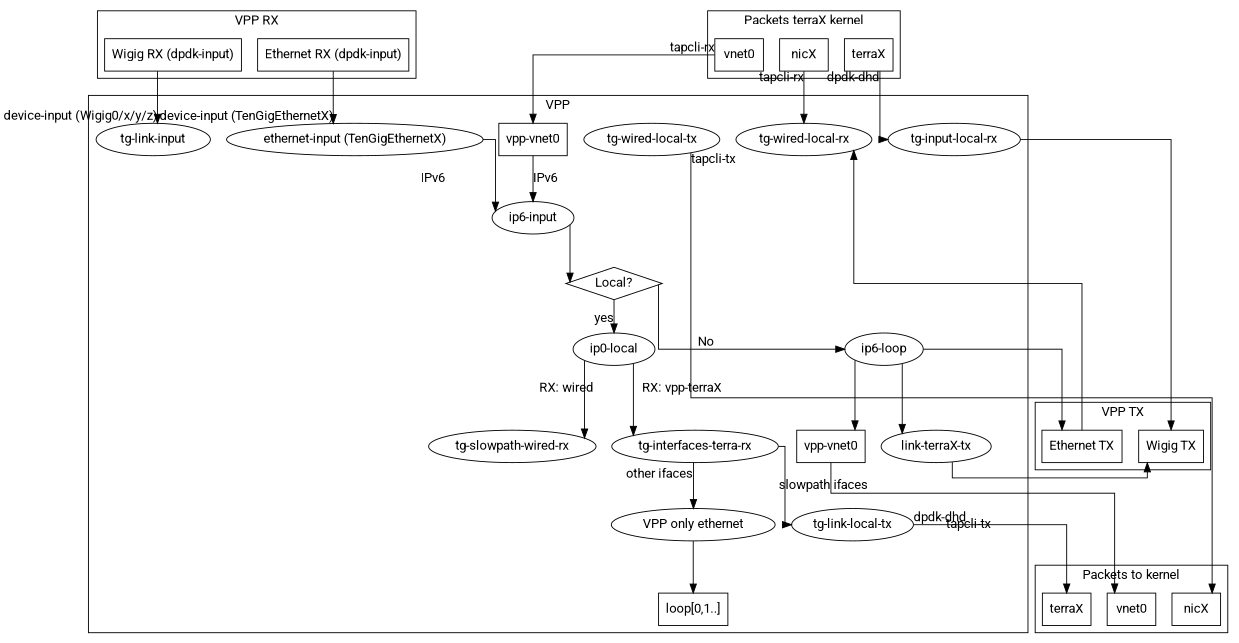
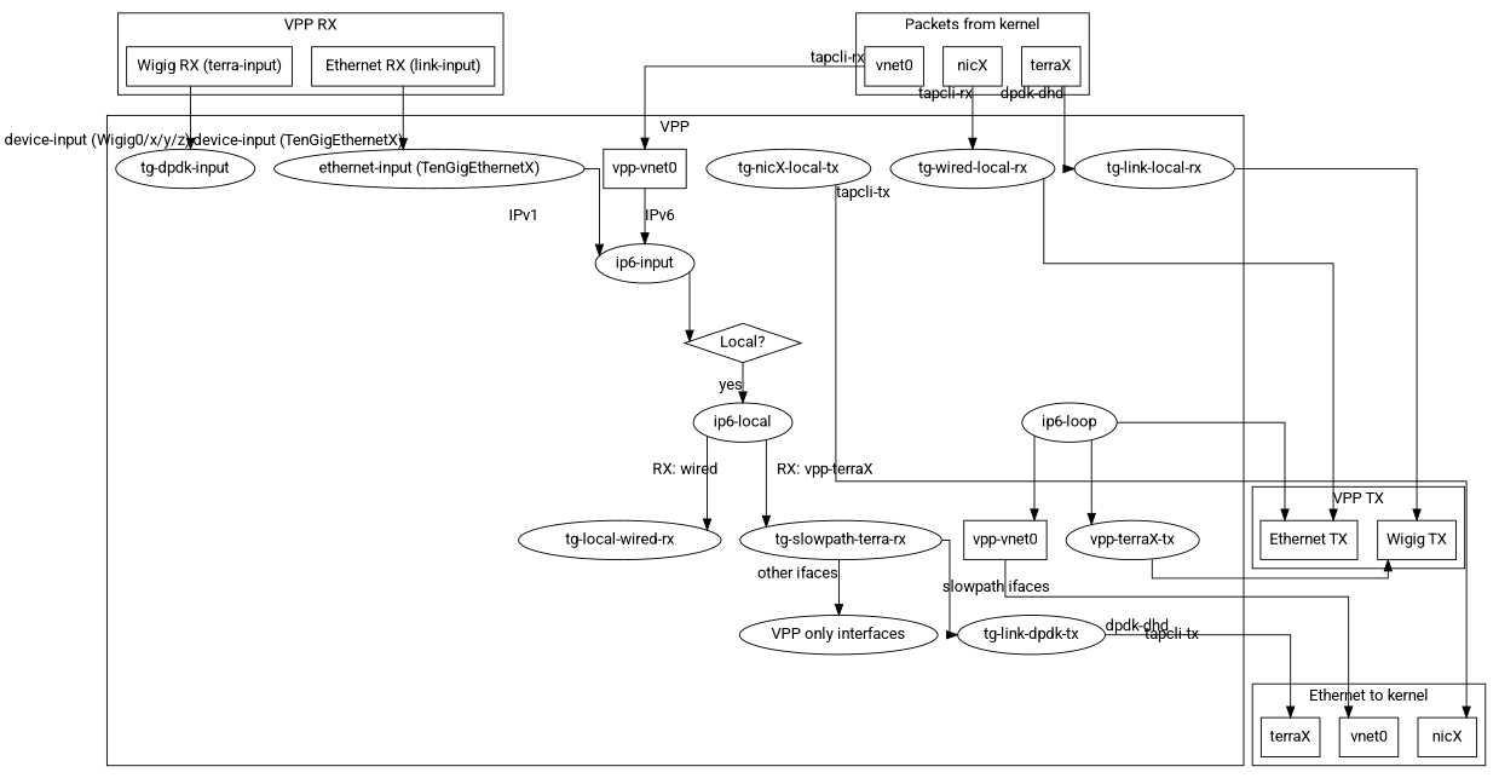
  digraph {
    decorate=true
    fontname=Roboto
    labelfloat=true
    splines=ortho
    node [fontname=Roboto]
    edge [fontname=Roboto]
-   n1 [label="Wigig RX (dpdk-input)" shape=box]
-   n2 [label="Ethernet RX (dpdk-input)" shape=box]
+   n1 [label="Wigig RX (terra-input)" shape=box]
+   n2 [label="Ethernet RX (link-input)" shape=box]
    n3 [label=nicX shape=box]
    n4 [label=terraX shape=box]
    n5 [label=vnet0 shape=box]
    n6 [label="Wigig TX" shape=box]
    n7 [label="Ethernet TX" shape=box]
    n8 [label=nicX shape=box]
    n9 [label=terraX shape=box]
    n10 [label=vnet0 shape=box]
-   n11 [label="loop[0,1..]" shape=box]
    n12 [label="vpp-vnet0" shape=box]
    n13 [label="vpp-vnet0" shape=box]
-   n14 [label="link-terraX-tx"]
+   n14 [label="vpp-terraX-tx"]
    n15 [label="Local?" shape=diamond]
    n16 [label="ip6-loop"]
    n17 [label="ip6-input"]
-   n18 [label="ip0-local"]
-   n19 [label="VPP only ethernet"]
-   n20 [label="tg-link-input"]
-   n21 [label="tg-interfaces-terra-rx"]
-   n22 [label="tg-slowpath-wired-rx"]
-   n23 [label="tg-link-local-tx"]
-   n24 [label="tg-input-local-rx"]
-   n25 [label="tg-wired-local-tx"]
+   n18 [label="ip6-local"]
+   n19 [label="VPP only interfaces"]
+   n20 [label="tg-dpdk-input"]
+   n21 [label="tg-slowpath-terra-rx"]
+   n22 [label="tg-local-wired-rx"]
+   n23 [label="tg-link-dpdk-tx"]
+   n24 [label="tg-link-local-rx"]
+   n25 [label="tg-nicX-local-tx"]
    n26 [label="tg-wired-local-rx"]
    n27 [label="ethernet-input (TenGigEthernetX)"]
    subgraph cluster_1 {
      label="VPP RX"
      n1
      n2
    }
    subgraph cluster_2 {
-     label="Packets terraX kernel"
+     label="Packets from kernel"
      n3
      n4
      n5
    }
    subgraph cluster_3 {
      label="VPP TX"
      n6
      n7
    }
    subgraph cluster_4 {
-     label="Packets to kernel"
+     label="Ethernet to kernel"
      n8
      n9
      n10
    }
    subgraph cluster_5 {
      label=VPP
-     n11
      n12
      n13
      n14
      n15
      n16
      n17
      n18
      n19
      n20
      n21
      n22
      n23
      n24
      n25
      n26
      n27
    }
    n1 -> n20 [headlabel="device-input (Wigig0/x/y/z)"]
    n2 -> n27 [headlabel="device-input (TenGigEthernetX)"]
    n3 -> n26 [taillabel="tapcli-rx"]
    n4 -> n24 [taillabel="dpdk-dhd"]
    n5 -> n12 [taillabel="tapcli-rx"]
    n12 -> n17 [label=IPv6]
    n13 -> n10 [label="tapcli-tx"]
    n14 -> n6
-   n15 -> n16 [xlabel=No]
    n15 -> n18 [xlabel=yes]
    n16 -> n7
    n16 -> n13
    n16 -> n14
    n17 -> n15
    n18 -> n21 [label="RX: vpp-terraX"]
    n18 -> n22 [label="RX: wired"]
-   n19 -> n11
    n21 -> n19 [samehead=other xlabel="other ifaces"]
    n21 -> n23 [label="slowpath ifaces"]
    n23 -> n9 [taillabel="dpdk-dhd"]
    n24 -> n6
    n25 -> n8 [taillabel="tapcli-tx"]
-   n7 -> n26
-   n27 -> n17 [label=IPv6]
+   n26 -> n7
+   n27 -> n17 [label=IPv1]
  }
